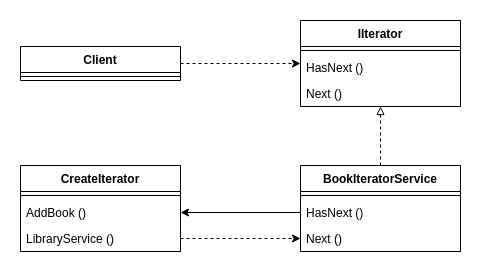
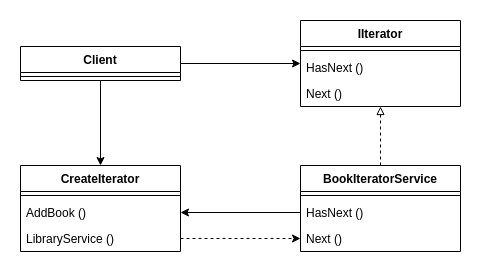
  <mxCell id="0" />
  <mxCell id="1" parent="0" />
- <mxCell id="3" style="edgeStyle=orthogonalEdgeStyle;rounded=0;orthogonalLoop=1;jettySize=auto;html=1;dashed=1;" edge="1" parent="1" source="4" target="6"><mxGeometry relative="1" as="geometry" /></mxCell>
+ <mxCell id="2" style="edgeStyle=orthogonalEdgeStyle;rounded=0;orthogonalLoop=1;jettySize=auto;html=1;" edge="1" parent="1" source="4" target="15"><mxGeometry relative="1" as="geometry" /></mxCell>
+ <mxCell id="3" style="edgeStyle=orthogonalEdgeStyle;rounded=0;orthogonalLoop=1;jettySize=auto;html=1;" edge="1" parent="1" source="4" target="6"><mxGeometry relative="1" as="geometry" /></mxCell>
  <mxCell id="4" value="Client" style="swimlane;fontStyle=1;align=center;verticalAlign=top;childLayout=stackLayout;horizontal=1;startSize=26;horizontalStack=0;resizeParent=1;resizeParentMax=0;resizeLast=0;collapsible=1;marginBottom=0;whiteSpace=wrap;html=1;" vertex="1" parent="1"><mxGeometry x="20" y="46" width="160" height="34" as="geometry" /></mxCell>
  <mxCell id="5" value="" style="line;strokeWidth=1;fillColor=none;align=left;verticalAlign=middle;spacingTop=-1;spacingLeft=3;spacingRight=3;rotatable=0;labelPosition=right;points=[];portConstraint=eastwest;strokeColor=inherit;" vertex="1" parent="4"><mxGeometry y="26" width="160" height="8" as="geometry" /></mxCell>
  <mxCell id="6" value="IIterator" style="swimlane;fontStyle=1;align=center;verticalAlign=top;childLayout=stackLayout;horizontal=1;startSize=26;horizontalStack=0;resizeParent=1;resizeParentMax=0;resizeLast=0;collapsible=1;marginBottom=0;whiteSpace=wrap;html=1;" vertex="1" parent="1"><mxGeometry x="300" y="20" width="160" height="86" as="geometry" /></mxCell>
  <mxCell id="7" value="" style="line;strokeWidth=1;fillColor=none;align=left;verticalAlign=middle;spacingTop=-1;spacingLeft=3;spacingRight=3;rotatable=0;labelPosition=right;points=[];portConstraint=eastwest;strokeColor=inherit;" vertex="1" parent="6"><mxGeometry y="26" width="160" height="8" as="geometry" /></mxCell>
  <mxCell id="8" value="HasNext ()" style="text;strokeColor=none;fillColor=none;align=left;verticalAlign=top;spacingLeft=4;spacingRight=4;overflow=hidden;rotatable=0;points=[[0,0.5],[1,0.5]];portConstraint=eastwest;whiteSpace=wrap;html=1;" vertex="1" parent="6"><mxGeometry y="34" width="160" height="26" as="geometry" /></mxCell>
  <mxCell id="9" value="Next ()" style="text;strokeColor=none;fillColor=none;align=left;verticalAlign=top;spacingLeft=4;spacingRight=4;overflow=hidden;rotatable=0;points=[[0,0.5],[1,0.5]];portConstraint=eastwest;whiteSpace=wrap;html=1;" vertex="1" parent="6"><mxGeometry y="60" width="160" height="26" as="geometry" /></mxCell>
  <mxCell id="10" style="edgeStyle=orthogonalEdgeStyle;rounded=0;orthogonalLoop=1;jettySize=auto;html=1;endArrow=block;endFill=0;dashed=1;" edge="1" parent="1" source="11" target="6"><mxGeometry relative="1" as="geometry" /></mxCell>
  <mxCell id="11" value="BookIteratorService" style="swimlane;fontStyle=1;align=center;verticalAlign=top;childLayout=stackLayout;horizontal=1;startSize=26;horizontalStack=0;resizeParent=1;resizeParentMax=0;resizeLast=0;collapsible=1;marginBottom=0;whiteSpace=wrap;html=1;" vertex="1" parent="1"><mxGeometry x="300" y="165" width="160" height="86" as="geometry" /></mxCell>
  <mxCell id="12" value="" style="line;strokeWidth=1;fillColor=none;align=left;verticalAlign=middle;spacingTop=-1;spacingLeft=3;spacingRight=3;rotatable=0;labelPosition=right;points=[];portConstraint=eastwest;strokeColor=inherit;" vertex="1" parent="11"><mxGeometry y="26" width="160" height="8" as="geometry" /></mxCell>
  <mxCell id="13" value="HasNext ()" style="text;strokeColor=none;fillColor=none;align=left;verticalAlign=top;spacingLeft=4;spacingRight=4;overflow=hidden;rotatable=0;points=[[0,0.5],[1,0.5]];portConstraint=eastwest;whiteSpace=wrap;html=1;" vertex="1" parent="11"><mxGeometry y="34" width="160" height="26" as="geometry" /></mxCell>
  <mxCell id="14" value="Next ()" style="text;strokeColor=none;fillColor=none;align=left;verticalAlign=top;spacingLeft=4;spacingRight=4;overflow=hidden;rotatable=0;points=[[0,0.5],[1,0.5]];portConstraint=eastwest;whiteSpace=wrap;html=1;" vertex="1" parent="11"><mxGeometry y="60" width="160" height="26" as="geometry" /></mxCell>
  <mxCell id="15" value="CreateIterator" style="swimlane;fontStyle=1;align=center;verticalAlign=top;childLayout=stackLayout;horizontal=1;startSize=26;horizontalStack=0;resizeParent=1;resizeParentMax=0;resizeLast=0;collapsible=1;marginBottom=0;whiteSpace=wrap;html=1;" vertex="1" parent="1"><mxGeometry x="20" y="165" width="160" height="86" as="geometry" /></mxCell>
  <mxCell id="16" value="" style="line;strokeWidth=1;fillColor=none;align=left;verticalAlign=middle;spacingTop=-1;spacingLeft=3;spacingRight=3;rotatable=0;labelPosition=right;points=[];portConstraint=eastwest;strokeColor=inherit;" vertex="1" parent="15"><mxGeometry y="26" width="160" height="8" as="geometry" /></mxCell>
  <mxCell id="17" value="AddBook ()" style="text;strokeColor=none;fillColor=none;align=left;verticalAlign=top;spacingLeft=4;spacingRight=4;overflow=hidden;rotatable=0;points=[[0,0.5],[1,0.5]];portConstraint=eastwest;whiteSpace=wrap;html=1;" vertex="1" parent="15"><mxGeometry y="34" width="160" height="26" as="geometry" /></mxCell>
  <mxCell id="18" value="LibraryService ()" style="text;strokeColor=none;fillColor=none;align=left;verticalAlign=top;spacingLeft=4;spacingRight=4;overflow=hidden;rotatable=0;points=[[0,0.5],[1,0.5]];portConstraint=eastwest;whiteSpace=wrap;html=1;" vertex="1" parent="15"><mxGeometry y="60" width="160" height="26" as="geometry" /></mxCell>
  <mxCell id="19" style="edgeStyle=orthogonalEdgeStyle;rounded=0;orthogonalLoop=1;jettySize=auto;html=1;dashed=1;" edge="1" parent="1" source="18" target="14"><mxGeometry relative="1" as="geometry" /></mxCell>
  <mxCell id="20" style="edgeStyle=orthogonalEdgeStyle;rounded=0;orthogonalLoop=1;jettySize=auto;html=1;" edge="1" parent="1" source="13" target="17"><mxGeometry relative="1" as="geometry" /></mxCell>
